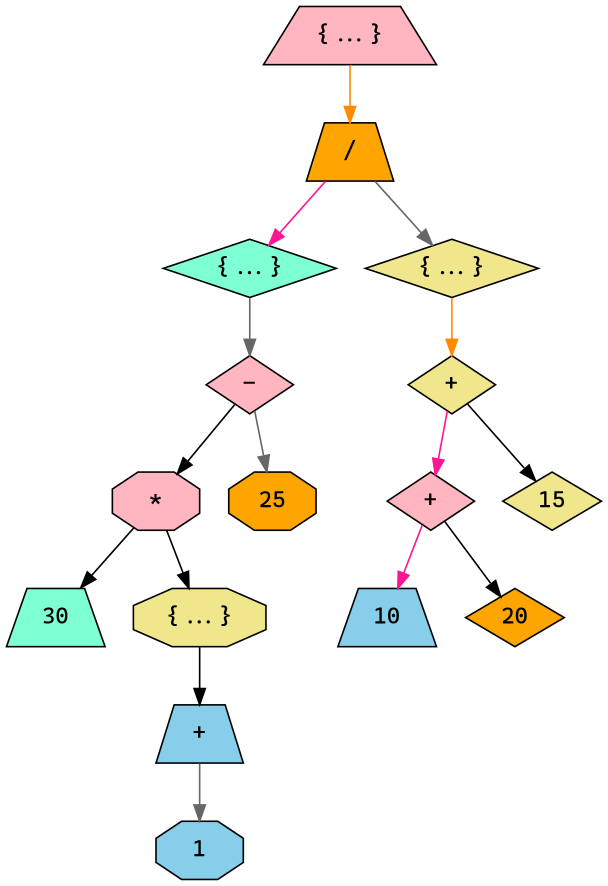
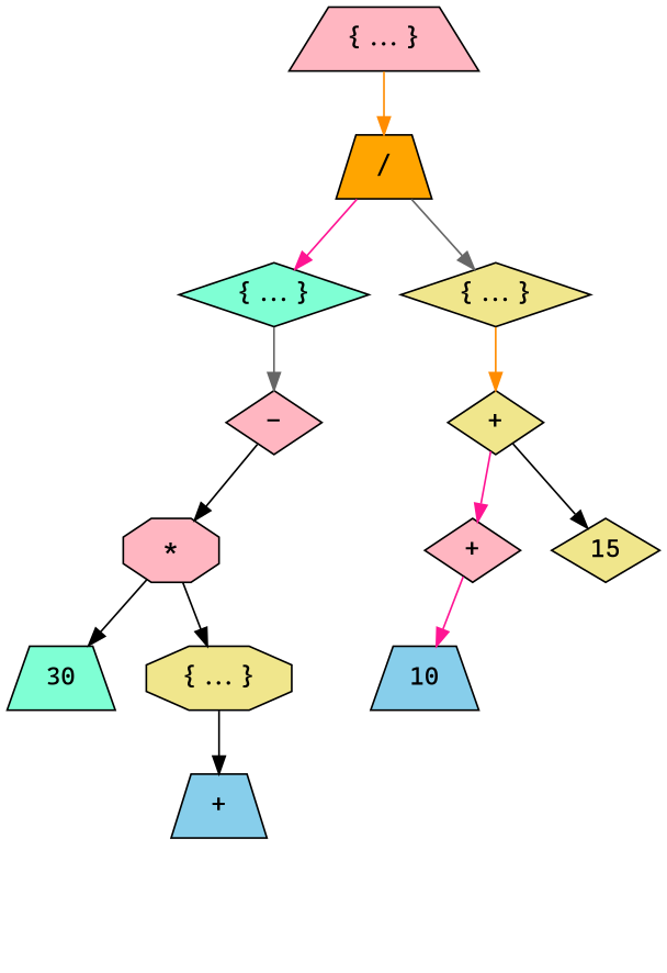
  digraph {
    node [fillcolor=lightpink fontname="Cascadia Code Regular" shape=diamond style=filled]
    edge [color=black]
    n1 [label="{...}" shape=trapezium]
    n2 [fillcolor=orange label="/" shape=trapezium]
    n3 [fillcolor=aquamarine label="{...}"]
    n4 [fillcolor=khaki label="{...}"]
    n5 [label="-"]
    n6 [fillcolor=khaki label="+"]
    n7 [label="*" shape=octagon]
-   n8 [fillcolor=orange label=25 shape=octagon]
    n9 [fillcolor=aquamarine label=30 shape=trapezium]
    n10 [fillcolor=khaki label="{...}" shape=octagon]
    n11 [fillcolor=skyblue label="+" shape=trapezium]
-   n12 [fillcolor=skyblue label=1 shape=octagon]
    n13 [label="+"]
    n14 [fillcolor=khaki label=15]
    n15 [fillcolor=skyblue label=10 shape=trapezium]
-   n16 [fillcolor=orange label=20]
    n1 -> n2 [color=darkorange]
    n2 -> n3 [color=deeppink]
    n2 -> n4 [color=gray40]
    n3 -> n5 [color=gray40]
    n4 -> n6 [color=darkorange]
    n5 -> n7
-   n5 -> n8 [color=gray40]
    n6 -> n13 [color=deeppink]
    n6 -> n14
    n7 -> n9
    n7 -> n10
    n10 -> n11
-   n11 -> n12 [color=gray40]
    n13 -> n15 [color=deeppink]
-   n13 -> n16
  }
